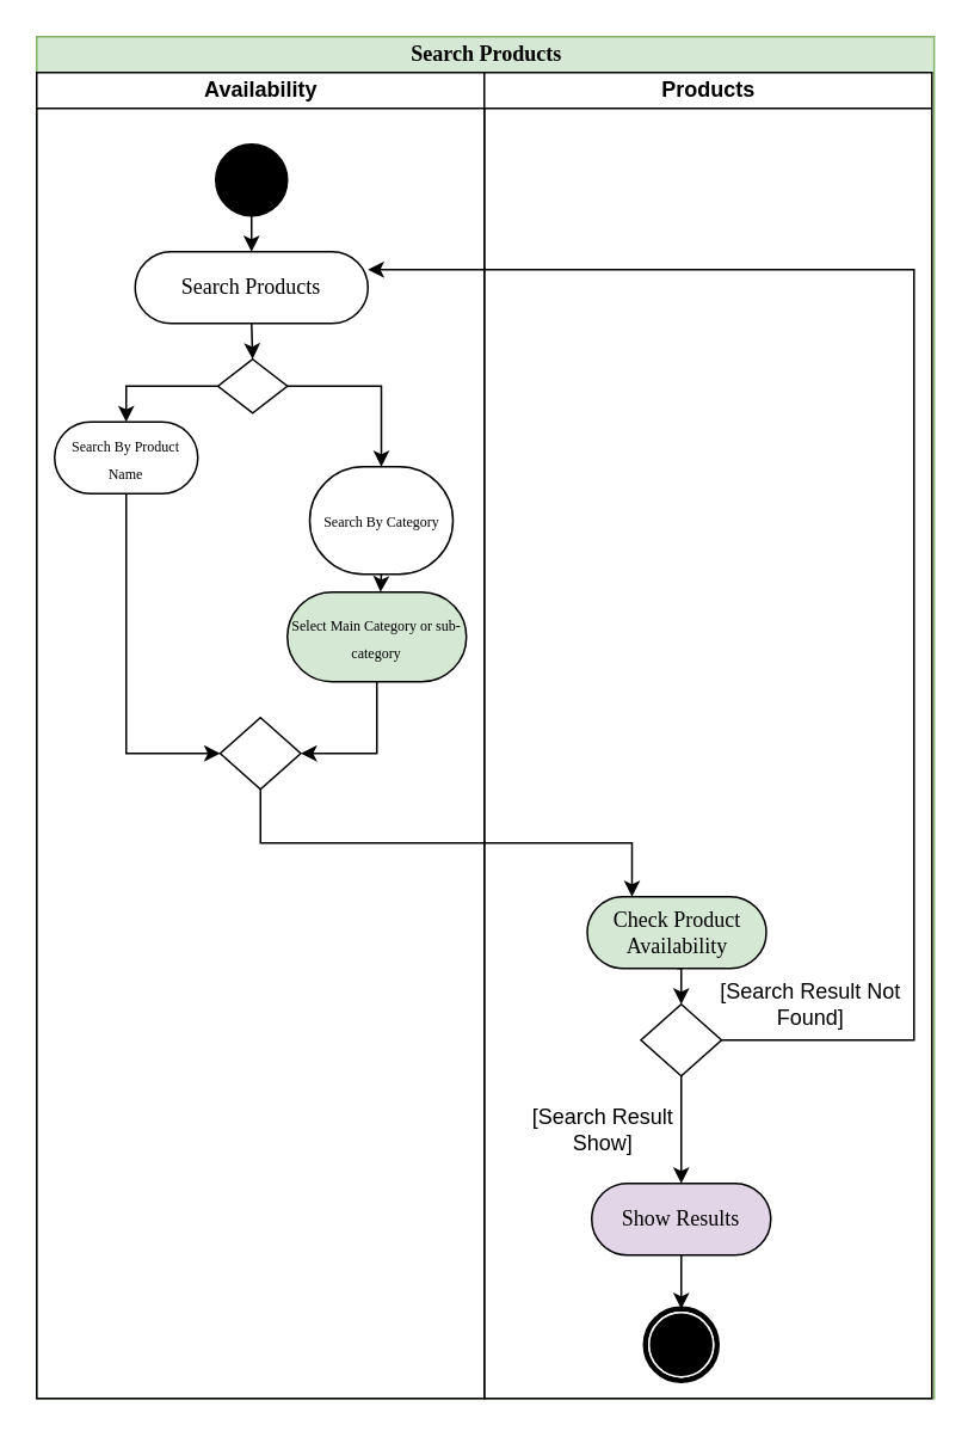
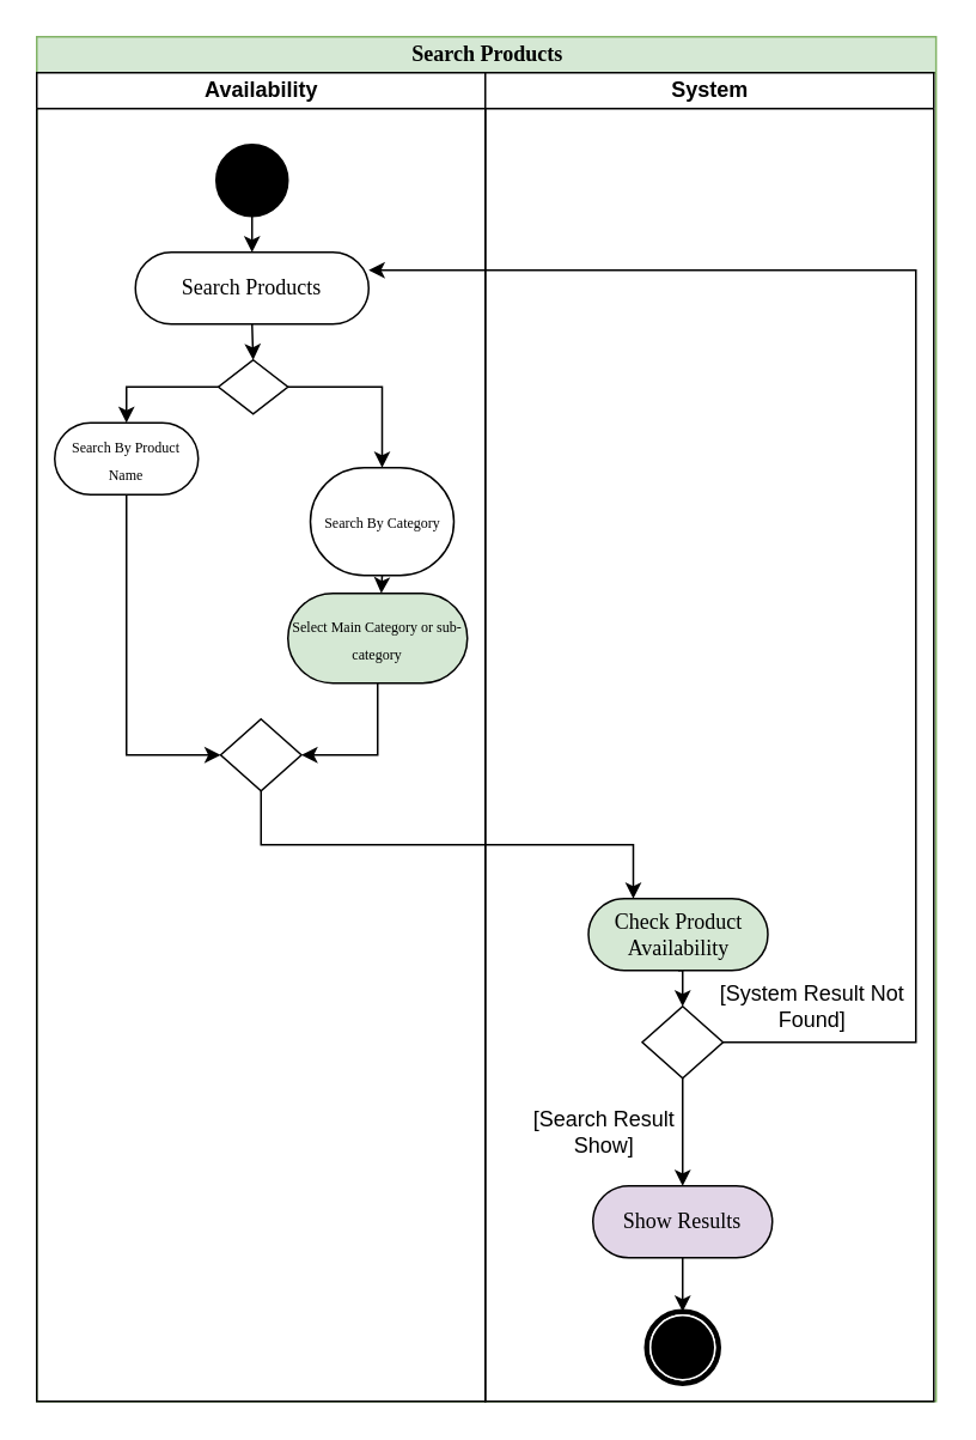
  <mxCell id="0" />
  <mxCell id="1" parent="0" />
  <mxCell id="2" value="Search Products" style="swimlane;html=1;childLayout=stackLayout;startSize=20;rounded=0;shadow=0;comic=0;labelBackgroundColor=none;strokeWidth=1;fontFamily=Verdana;fontSize=12;align=center;fillColor=#d5e8d4;strokeColor=#82b366;" parent="1" vertex="1"><mxGeometry x="20" y="20" width="501.25" height="760" as="geometry" /></mxCell>
  <mxCell id="3" style="edgeStyle=orthogonalEdgeStyle;rounded=0;orthogonalLoop=1;jettySize=auto;html=1;exitX=1;exitY=0.5;exitDx=0;exitDy=0;entryX=1;entryY=0.25;entryDx=0;entryDy=0;" parent="2" source="23" target="12" edge="1"><mxGeometry relative="1" as="geometry"><Array as="points"><mxPoint x="490" y="560" /><mxPoint x="490" y="130" /></Array><mxPoint x="150" y="190" as="targetPoint" /></mxGeometry></mxCell>
  <mxCell id="4" value="Availability" style="swimlane;html=1;startSize=20;" parent="2" vertex="1"><mxGeometry y="20" width="250" height="740" as="geometry" /></mxCell>
  <mxCell id="5" value="" style="ellipse;whiteSpace=wrap;html=1;rounded=0;shadow=0;comic=0;labelBackgroundColor=none;strokeWidth=1;fillColor=#000000;fontFamily=Verdana;fontSize=12;align=center;" parent="4" vertex="1"><mxGeometry x="100" y="40" width="40" height="40" as="geometry" /></mxCell>
  <mxCell id="6" style="edgeStyle=orthogonalEdgeStyle;rounded=0;orthogonalLoop=1;jettySize=auto;html=1;exitX=0.5;exitY=1;exitDx=0;exitDy=0;entryX=0;entryY=0.5;entryDx=0;entryDy=0;" parent="4" source="7" target="17" edge="1"><mxGeometry relative="1" as="geometry"><mxPoint x="87.6" y="390.43" as="targetPoint" /></mxGeometry></mxCell>
  <mxCell id="7" value="&lt;font style=&quot;font-size: 8px&quot;&gt;Search By Product Name&lt;/font&gt;" style="rounded=1;whiteSpace=wrap;html=1;shadow=0;comic=0;labelBackgroundColor=none;strokeWidth=1;fontFamily=Verdana;fontSize=12;align=center;arcSize=50;" parent="4" vertex="1"><mxGeometry x="10" y="195" width="80" height="40" as="geometry" /></mxCell>
  <mxCell id="8" style="edgeStyle=orthogonalEdgeStyle;rounded=0;orthogonalLoop=1;jettySize=auto;html=1;exitX=0;exitY=0.5;exitDx=0;exitDy=0;entryX=0.5;entryY=0;entryDx=0;entryDy=0;" parent="4" source="10" target="7" edge="1"><mxGeometry relative="1" as="geometry" /></mxCell>
  <mxCell id="9" style="edgeStyle=orthogonalEdgeStyle;rounded=0;orthogonalLoop=1;jettySize=auto;html=1;exitX=1;exitY=0.5;exitDx=0;exitDy=0;entryX=0.5;entryY=0;entryDx=0;entryDy=0;" parent="4" source="10" target="14" edge="1"><mxGeometry relative="1" as="geometry" /></mxCell>
  <mxCell id="10" value="" style="rhombus;whiteSpace=wrap;html=1;" parent="4" vertex="1"><mxGeometry x="101.25" y="160" width="38.75" height="30" as="geometry" /></mxCell>
  <mxCell id="11" style="edgeStyle=orthogonalEdgeStyle;rounded=0;orthogonalLoop=1;jettySize=auto;html=1;exitX=0.5;exitY=1;exitDx=0;exitDy=0;entryX=0.5;entryY=0;entryDx=0;entryDy=0;" parent="4" source="12" target="10" edge="1"><mxGeometry relative="1" as="geometry" /></mxCell>
  <mxCell id="12" value="Search Products" style="rounded=1;whiteSpace=wrap;html=1;shadow=0;comic=0;labelBackgroundColor=none;strokeWidth=1;fontFamily=Verdana;fontSize=12;align=center;arcSize=50;" parent="4" vertex="1"><mxGeometry x="55" y="100" width="130" height="40" as="geometry" /></mxCell>
  <mxCell id="13" style="edgeStyle=orthogonalEdgeStyle;rounded=0;orthogonalLoop=1;jettySize=auto;html=1;exitX=0.5;exitY=1;exitDx=0;exitDy=0;entryX=0.5;entryY=0;entryDx=0;entryDy=0;" parent="4" source="5" target="12" edge="1"><mxGeometry relative="1" as="geometry"><mxPoint x="160" y="120" as="sourcePoint" /><mxPoint x="160" y="190.0" as="targetPoint" /></mxGeometry></mxCell>
  <mxCell id="14" value="&lt;font style=&quot;font-size: 8px&quot;&gt;Search By Category&lt;/font&gt;" style="rounded=1;whiteSpace=wrap;html=1;shadow=0;comic=0;labelBackgroundColor=none;strokeWidth=1;fontFamily=Verdana;fontSize=12;align=center;arcSize=50;" parent="4" vertex="1"><mxGeometry x="152.5" y="220" width="80" height="60" as="geometry" /></mxCell>
  <mxCell id="15" style="edgeStyle=orthogonalEdgeStyle;rounded=0;orthogonalLoop=1;jettySize=auto;html=1;exitX=0.5;exitY=1;exitDx=0;exitDy=0;entryX=1;entryY=0.5;entryDx=0;entryDy=0;" parent="4" source="16" target="17" edge="1"><mxGeometry relative="1" as="geometry"><mxPoint x="167.5" y="390" as="targetPoint" /></mxGeometry></mxCell>
  <mxCell id="16" value="&lt;span style=&quot;font-size: 8px&quot;&gt;Select Main Category or sub-category&lt;/span&gt;" style="rounded=1;whiteSpace=wrap;html=1;shadow=0;comic=0;labelBackgroundColor=none;strokeWidth=1;fontFamily=Verdana;fontSize=12;align=center;arcSize=50;fillColor=#d5e8d4;" parent="4" vertex="1"><mxGeometry x="140" y="290" width="100" height="50" as="geometry" /></mxCell>
  <mxCell id="17" value="" style="rhombus;whiteSpace=wrap;html=1;" vertex="1" parent="4"><mxGeometry x="102.5" y="360" width="45" height="40" as="geometry" /></mxCell>
- <mxCell id="18" value="Products" style="swimlane;html=1;startSize=20;" parent="2" vertex="1"><mxGeometry x="250" y="20" width="250" height="740" as="geometry" /></mxCell>
+ <mxCell id="18" value="System" style="swimlane;html=1;startSize=20;" parent="2" vertex="1"><mxGeometry x="250" y="20" width="250" height="740" as="geometry" /></mxCell>
  <mxCell id="19" value="" style="shape=mxgraph.bpmn.shape;html=1;verticalLabelPosition=bottom;labelBackgroundColor=#ffffff;verticalAlign=top;perimeter=ellipsePerimeter;outline=end;symbol=terminate;rounded=0;shadow=0;comic=0;strokeWidth=1;fontFamily=Verdana;fontSize=12;align=center;" parent="18" vertex="1"><mxGeometry x="90" y="690" width="40" height="40" as="geometry" /></mxCell>
  <mxCell id="20" style="edgeStyle=orthogonalEdgeStyle;rounded=0;orthogonalLoop=1;jettySize=auto;html=1;exitX=0.5;exitY=1;exitDx=0;exitDy=0;entryX=0.5;entryY=0;entryDx=0;entryDy=0;" parent="18" source="21" target="23" edge="1"><mxGeometry relative="1" as="geometry" /></mxCell>
  <mxCell id="21" value="Check Product Availability" style="rounded=1;whiteSpace=wrap;html=1;shadow=0;comic=0;labelBackgroundColor=none;strokeWidth=1;fontFamily=Verdana;fontSize=12;align=center;arcSize=50;fillColor=#d5e8d4;" parent="18" vertex="1"><mxGeometry x="57.5" y="460" width="100" height="40" as="geometry" /></mxCell>
  <mxCell id="22" style="edgeStyle=orthogonalEdgeStyle;rounded=0;orthogonalLoop=1;jettySize=auto;html=1;exitX=0.5;exitY=1;exitDx=0;exitDy=0;entryX=0.5;entryY=0;entryDx=0;entryDy=0;" parent="18" source="23" target="26" edge="1"><mxGeometry relative="1" as="geometry" /></mxCell>
  <mxCell id="23" value="" style="rhombus;whiteSpace=wrap;html=1;" parent="18" vertex="1"><mxGeometry x="87.5" y="520" width="45" height="40" as="geometry" /></mxCell>
- <mxCell id="24" value="[Search Result Not Found]" style="text;html=1;strokeColor=none;fillColor=none;align=center;verticalAlign=middle;whiteSpace=wrap;rounded=0;" parent="18" vertex="1"><mxGeometry x="130" y="510" width="105" height="20" as="geometry" /></mxCell>
+ <mxCell id="24" value="[System Result Not Found]" style="text;html=1;strokeColor=none;fillColor=none;align=center;verticalAlign=middle;whiteSpace=wrap;rounded=0;" parent="18" vertex="1"><mxGeometry x="130" y="510" width="105" height="20" as="geometry" /></mxCell>
  <mxCell id="25" style="edgeStyle=orthogonalEdgeStyle;rounded=0;orthogonalLoop=1;jettySize=auto;html=1;exitX=0.5;exitY=1;exitDx=0;exitDy=0;" parent="18" source="26" target="19" edge="1"><mxGeometry relative="1" as="geometry" /></mxCell>
  <mxCell id="26" value="Show Results" style="rounded=1;whiteSpace=wrap;html=1;shadow=0;comic=0;labelBackgroundColor=none;strokeWidth=1;fontFamily=Verdana;fontSize=12;align=center;arcSize=50;fillColor=#e1d5e7;" parent="18" vertex="1"><mxGeometry x="60" y="620" width="100" height="40" as="geometry" /></mxCell>
  <mxCell id="27" value="[Search Result Show]" style="text;html=1;strokeColor=none;fillColor=none;align=center;verticalAlign=middle;whiteSpace=wrap;rounded=0;" parent="18" vertex="1"><mxGeometry x="13.75" y="580" width="105" height="20" as="geometry" /></mxCell>
  <mxCell id="28" style="edgeStyle=orthogonalEdgeStyle;rounded=0;orthogonalLoop=1;jettySize=auto;html=1;exitX=0.5;exitY=1;exitDx=0;exitDy=0;" parent="18" source="27" target="27" edge="1"><mxGeometry relative="1" as="geometry" /></mxCell>
  <mxCell id="29" style="edgeStyle=orthogonalEdgeStyle;rounded=0;orthogonalLoop=1;jettySize=auto;html=1;exitX=0.5;exitY=1;exitDx=0;exitDy=0;entryX=0.25;entryY=0;entryDx=0;entryDy=0;" parent="2" target="21" edge="1"><mxGeometry relative="1" as="geometry"><Array as="points"><mxPoint x="125" y="450" /><mxPoint x="333" y="450" /></Array><mxPoint x="125" y="420" as="sourcePoint" /></mxGeometry></mxCell>
  <mxCell id="30" style="rounded=0;orthogonalLoop=1;jettySize=auto;html=1;exitX=0.5;exitY=1;exitDx=0;exitDy=0;" parent="1" source="14" edge="1"><mxGeometry relative="1" as="geometry"><mxPoint x="212" y="330" as="targetPoint" /></mxGeometry></mxCell>
